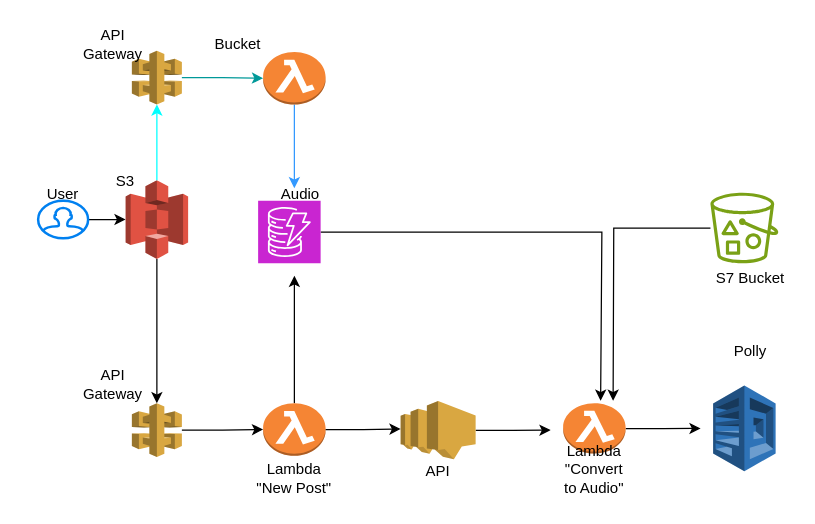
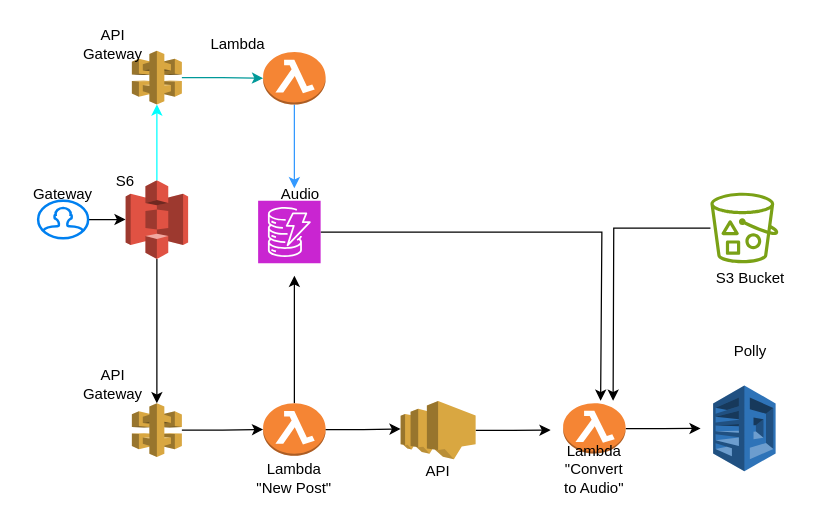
  <mxCell id="0" />
  <mxCell id="1" parent="0" />
  <mxCell id="2" value="" style="edgeStyle=orthogonalEdgeStyle;rounded=0;orthogonalLoop=1;jettySize=auto;html=1;" edge="1" parent="1" source="3" target="6"><mxGeometry relative="1" as="geometry" /></mxCell>
  <mxCell id="3" value="" style="html=1;verticalLabelPosition=bottom;align=center;labelBackgroundColor=#ffffff;verticalAlign=top;strokeWidth=2;strokeColor=#0080F0;shadow=0;dashed=0;shape=mxgraph.ios7.icons.user;" vertex="1" parent="1"><mxGeometry x="30" y="160" width="40" height="30" as="geometry" /></mxCell>
  <mxCell id="4" value="" style="edgeStyle=orthogonalEdgeStyle;rounded=0;orthogonalLoop=1;jettySize=auto;html=1;" edge="1" parent="1" source="5" target="14"><mxGeometry relative="1" as="geometry" /></mxCell>
  <mxCell id="5" value="" style="outlineConnect=0;dashed=0;verticalLabelPosition=bottom;verticalAlign=top;align=center;html=1;shape=mxgraph.aws3.api_gateway;fillColor=#D9A741;gradientColor=none;" vertex="1" parent="1"><mxGeometry x="105" y="322" width="40" height="43" as="geometry" /></mxCell>
  <mxCell id="6" value="" style="outlineConnect=0;dashed=0;verticalLabelPosition=bottom;verticalAlign=top;align=center;html=1;shape=mxgraph.aws3.s3;fillColor=#E05243;gradientColor=none;" vertex="1" parent="1"><mxGeometry x="100" y="143.5" width="50" height="63" as="geometry" /></mxCell>
  <mxCell id="7" style="edgeStyle=orthogonalEdgeStyle;rounded=0;orthogonalLoop=1;jettySize=auto;html=1;entryX=0.5;entryY=0;entryDx=0;entryDy=0;entryPerimeter=0;" edge="1" parent="1" source="6" target="5"><mxGeometry relative="1" as="geometry" /></mxCell>
  <mxCell id="8" style="edgeStyle=orthogonalEdgeStyle;rounded=0;orthogonalLoop=1;jettySize=auto;html=1;fillColor=#00FF00;strokeColor=#009999;entryX=0;entryY=0.5;entryDx=0;entryDy=0;entryPerimeter=0;" edge="1" parent="1" source="9" target="12"><mxGeometry relative="1" as="geometry"><mxPoint x="180" y="61.5" as="targetPoint" /></mxGeometry></mxCell>
  <mxCell id="9" value="" style="outlineConnect=0;dashed=0;verticalLabelPosition=bottom;verticalAlign=top;align=center;html=1;shape=mxgraph.aws3.api_gateway;fillColor=#D9A741;gradientColor=none;" vertex="1" parent="1"><mxGeometry x="105" y="40" width="40" height="43" as="geometry" /></mxCell>
  <mxCell id="10" style="edgeStyle=orthogonalEdgeStyle;rounded=0;orthogonalLoop=1;jettySize=auto;html=1;entryX=0.5;entryY=1;entryDx=0;entryDy=0;entryPerimeter=0;strokeColor=#00FFFF;" edge="1" parent="1" source="6" target="9"><mxGeometry relative="1" as="geometry" /></mxCell>
  <mxCell id="11" style="edgeStyle=orthogonalEdgeStyle;rounded=0;orthogonalLoop=1;jettySize=auto;html=1;strokeColor=#3399FF;" edge="1" parent="1" source="12"><mxGeometry relative="1" as="geometry"><mxPoint x="235" y="150" as="targetPoint" /></mxGeometry></mxCell>
  <mxCell id="12" value="" style="outlineConnect=0;dashed=0;verticalLabelPosition=bottom;verticalAlign=top;align=center;html=1;shape=mxgraph.aws3.lambda_function;fillColor=#F58534;gradientColor=none;" vertex="1" parent="1"><mxGeometry x="210" y="41" width="50" height="42" as="geometry" /></mxCell>
  <mxCell id="13" style="edgeStyle=orthogonalEdgeStyle;rounded=0;orthogonalLoop=1;jettySize=auto;html=1;" edge="1" parent="1" source="14"><mxGeometry relative="1" as="geometry"><mxPoint x="235" y="220" as="targetPoint" /></mxGeometry></mxCell>
  <mxCell id="14" value="" style="outlineConnect=0;dashed=0;verticalLabelPosition=bottom;verticalAlign=top;align=center;html=1;shape=mxgraph.aws3.lambda_function;fillColor=#F58534;gradientColor=none;" vertex="1" parent="1"><mxGeometry x="210" y="322" width="50" height="42" as="geometry" /></mxCell>
- <mxCell id="15" value="S3" style="text;html=1;strokeColor=none;fillColor=none;align=center;verticalAlign=middle;whiteSpace=wrap;rounded=0;" vertex="1" parent="1"><mxGeometry x="70" y="130" width="60" height="30" as="geometry" /></mxCell>
+ <mxCell id="15" value="S6" style="text;html=1;strokeColor=none;fillColor=none;align=center;verticalAlign=middle;whiteSpace=wrap;rounded=0;" vertex="1" parent="1"><mxGeometry x="70" y="130" width="60" height="30" as="geometry" /></mxCell>
  <mxCell id="16" value="API Gateway" style="text;html=1;strokeColor=none;fillColor=none;align=center;verticalAlign=middle;whiteSpace=wrap;rounded=0;" vertex="1" parent="1"><mxGeometry x="60" y="20" width="60" height="30" as="geometry" /></mxCell>
  <mxCell id="17" value="API Gateway" style="text;html=1;strokeColor=none;fillColor=none;align=center;verticalAlign=middle;whiteSpace=wrap;rounded=0;" vertex="1" parent="1"><mxGeometry x="60" y="292" width="60" height="30" as="geometry" /></mxCell>
- <mxCell id="18" value="Bucket" style="text;html=1;strokeColor=none;fillColor=none;align=center;verticalAlign=middle;whiteSpace=wrap;rounded=0;" vertex="1" parent="1"><mxGeometry x="160" y="20" width="60" height="30" as="geometry" /></mxCell>
+ <mxCell id="18" value="Lambda" style="text;html=1;strokeColor=none;fillColor=none;align=center;verticalAlign=middle;whiteSpace=wrap;rounded=0;" vertex="1" parent="1"><mxGeometry x="160" y="20" width="60" height="30" as="geometry" /></mxCell>
  <mxCell id="19" value="Lambda&lt;br&gt;&quot;New Post&quot;" style="text;html=1;strokeColor=none;fillColor=none;align=center;verticalAlign=middle;whiteSpace=wrap;rounded=0;" vertex="1" parent="1"><mxGeometry x="200" y="366.75" width="70" height="30" as="geometry" /></mxCell>
- <mxCell id="20" value="User" style="text;html=1;strokeColor=none;fillColor=none;align=center;verticalAlign=middle;whiteSpace=wrap;rounded=0;" vertex="1" parent="1"><mxGeometry x="20" y="140" width="60" height="30" as="geometry" /></mxCell>
+ <mxCell id="20" value="Gateway" style="text;html=1;strokeColor=none;fillColor=none;align=center;verticalAlign=middle;whiteSpace=wrap;rounded=0;" vertex="1" parent="1"><mxGeometry x="20" y="140" width="60" height="30" as="geometry" /></mxCell>
  <mxCell id="21" style="edgeStyle=orthogonalEdgeStyle;rounded=0;orthogonalLoop=1;jettySize=auto;html=1;" edge="1" parent="1" source="22"><mxGeometry relative="1" as="geometry"><mxPoint x="480" y="320" as="targetPoint" /><Array as="points"><mxPoint x="481" y="185" /></Array></mxGeometry></mxCell>
  <mxCell id="22" value="" style="sketch=0;points=[[0,0,0],[0.25,0,0],[0.5,0,0],[0.75,0,0],[1,0,0],[0,1,0],[0.25,1,0],[0.5,1,0],[0.75,1,0],[1,1,0],[0,0.25,0],[0,0.5,0],[0,0.75,0],[1,0.25,0],[1,0.5,0],[1,0.75,0]];outlineConnect=0;fontColor=#232F3E;fillColor=#C925D1;strokeColor=#ffffff;dashed=0;verticalLabelPosition=bottom;verticalAlign=top;align=center;html=1;fontSize=12;fontStyle=0;aspect=fixed;shape=mxgraph.aws4.resourceIcon;resIcon=mxgraph.aws4.dynamodb;" vertex="1" parent="1"><mxGeometry x="206" y="160" width="50" height="50" as="geometry" /></mxCell>
  <mxCell id="23" value="Audio" style="text;html=1;strokeColor=none;fillColor=none;align=center;verticalAlign=middle;whiteSpace=wrap;rounded=0;" vertex="1" parent="1"><mxGeometry x="210" y="140" width="60" height="30" as="geometry" /></mxCell>
  <mxCell id="24" style="edgeStyle=orthogonalEdgeStyle;rounded=0;orthogonalLoop=1;jettySize=auto;html=1;" edge="1" parent="1" source="25"><mxGeometry relative="1" as="geometry"><mxPoint x="440" y="343.5" as="targetPoint" /></mxGeometry></mxCell>
  <mxCell id="25" value="" style="outlineConnect=0;dashed=0;verticalLabelPosition=bottom;verticalAlign=top;align=center;html=1;shape=mxgraph.aws3.sns;fillColor=#D9A741;gradientColor=none;" vertex="1" parent="1"><mxGeometry x="320" y="320.25" width="60" height="46.5" as="geometry" /></mxCell>
  <mxCell id="26" style="edgeStyle=orthogonalEdgeStyle;rounded=0;orthogonalLoop=1;jettySize=auto;html=1;" edge="1" parent="1" source="27"><mxGeometry relative="1" as="geometry"><mxPoint x="560" y="342.125" as="targetPoint" /></mxGeometry></mxCell>
  <mxCell id="27" value="" style="outlineConnect=0;dashed=0;verticalLabelPosition=bottom;verticalAlign=top;align=center;html=1;shape=mxgraph.aws3.lambda_function;fillColor=#F58534;gradientColor=none;" vertex="1" parent="1"><mxGeometry x="450" y="322" width="50" height="40.25" as="geometry" /></mxCell>
  <mxCell id="28" value="Lambda&lt;br&gt;&quot;Convert to Audio&quot;" style="text;html=1;strokeColor=none;fillColor=none;align=center;verticalAlign=middle;whiteSpace=wrap;rounded=0;" vertex="1" parent="1"><mxGeometry x="445" y="360" width="60" height="30" as="geometry" /></mxCell>
  <mxCell id="29" value="API" style="text;html=1;strokeColor=none;fillColor=none;align=center;verticalAlign=middle;whiteSpace=wrap;rounded=0;" vertex="1" parent="1"><mxGeometry x="320" y="362.25" width="60" height="30" as="geometry" /></mxCell>
  <mxCell id="30" style="edgeStyle=orthogonalEdgeStyle;rounded=0;orthogonalLoop=1;jettySize=auto;html=1;entryX=0;entryY=0.48;entryDx=0;entryDy=0;entryPerimeter=0;" edge="1" parent="1" source="14" target="25"><mxGeometry relative="1" as="geometry" /></mxCell>
  <mxCell id="31" value="" style="outlineConnect=0;dashed=0;verticalLabelPosition=bottom;verticalAlign=top;align=center;html=1;shape=mxgraph.aws3.polly;fillColor=#2E73B8;gradientColor=none;" vertex="1" parent="1"><mxGeometry x="570" y="307.81" width="50" height="68.63" as="geometry" /></mxCell>
  <mxCell id="32" value="Polly" style="text;html=1;strokeColor=none;fillColor=none;align=center;verticalAlign=middle;whiteSpace=wrap;rounded=0;" vertex="1" parent="1"><mxGeometry x="570" y="266.44" width="60" height="30" as="geometry" /></mxCell>
  <mxCell id="33" style="edgeStyle=orthogonalEdgeStyle;rounded=0;orthogonalLoop=1;jettySize=auto;html=1;" edge="1" parent="1" source="34"><mxGeometry relative="1" as="geometry"><mxPoint x="490" y="320" as="targetPoint" /></mxGeometry></mxCell>
  <mxCell id="34" value="" style="sketch=0;outlineConnect=0;fontColor=#232F3E;gradientColor=none;fillColor=#7AA116;strokeColor=none;dashed=0;verticalLabelPosition=bottom;verticalAlign=top;align=center;html=1;fontSize=12;fontStyle=0;aspect=fixed;pointerEvents=1;shape=mxgraph.aws4.bucket_with_objects;" vertex="1" parent="1"><mxGeometry x="567.84" y="153.5" width="54.33" height="56.5" as="geometry" /></mxCell>
- <mxCell id="35" value="S7 Bucket" style="text;html=1;strokeColor=none;fillColor=none;align=center;verticalAlign=middle;whiteSpace=wrap;rounded=0;" vertex="1" parent="1"><mxGeometry x="570" y="206.5" width="60" height="30" as="geometry" /></mxCell>
+ <mxCell id="35" value="S3 Bucket" style="text;html=1;strokeColor=none;fillColor=none;align=center;verticalAlign=middle;whiteSpace=wrap;rounded=0;" vertex="1" parent="1"><mxGeometry x="570" y="206.5" width="60" height="30" as="geometry" /></mxCell>
